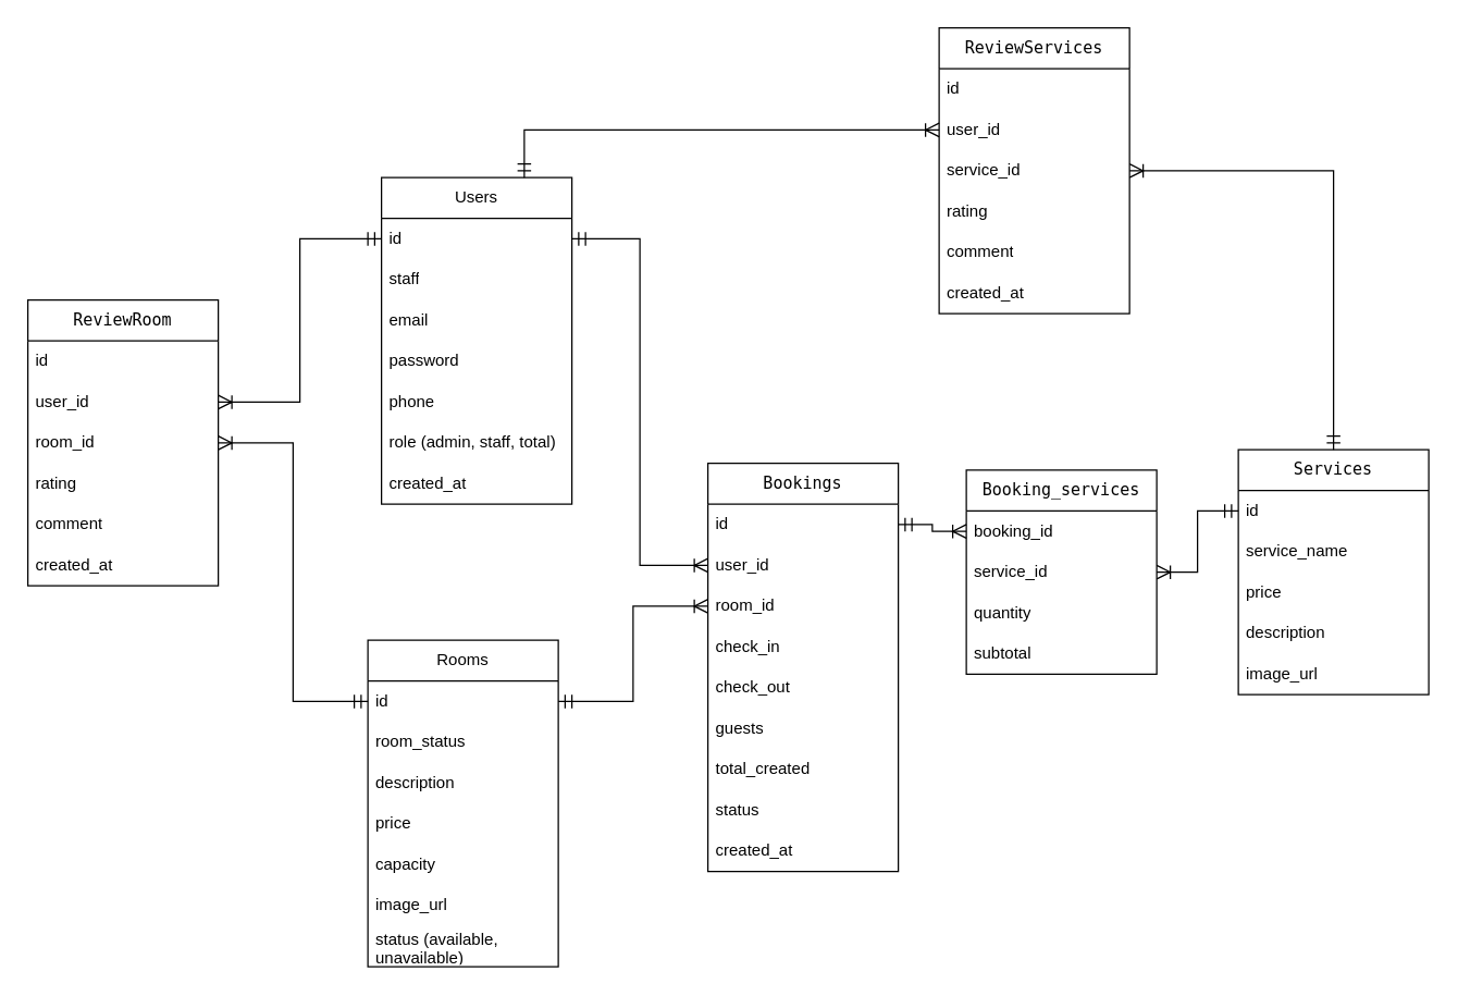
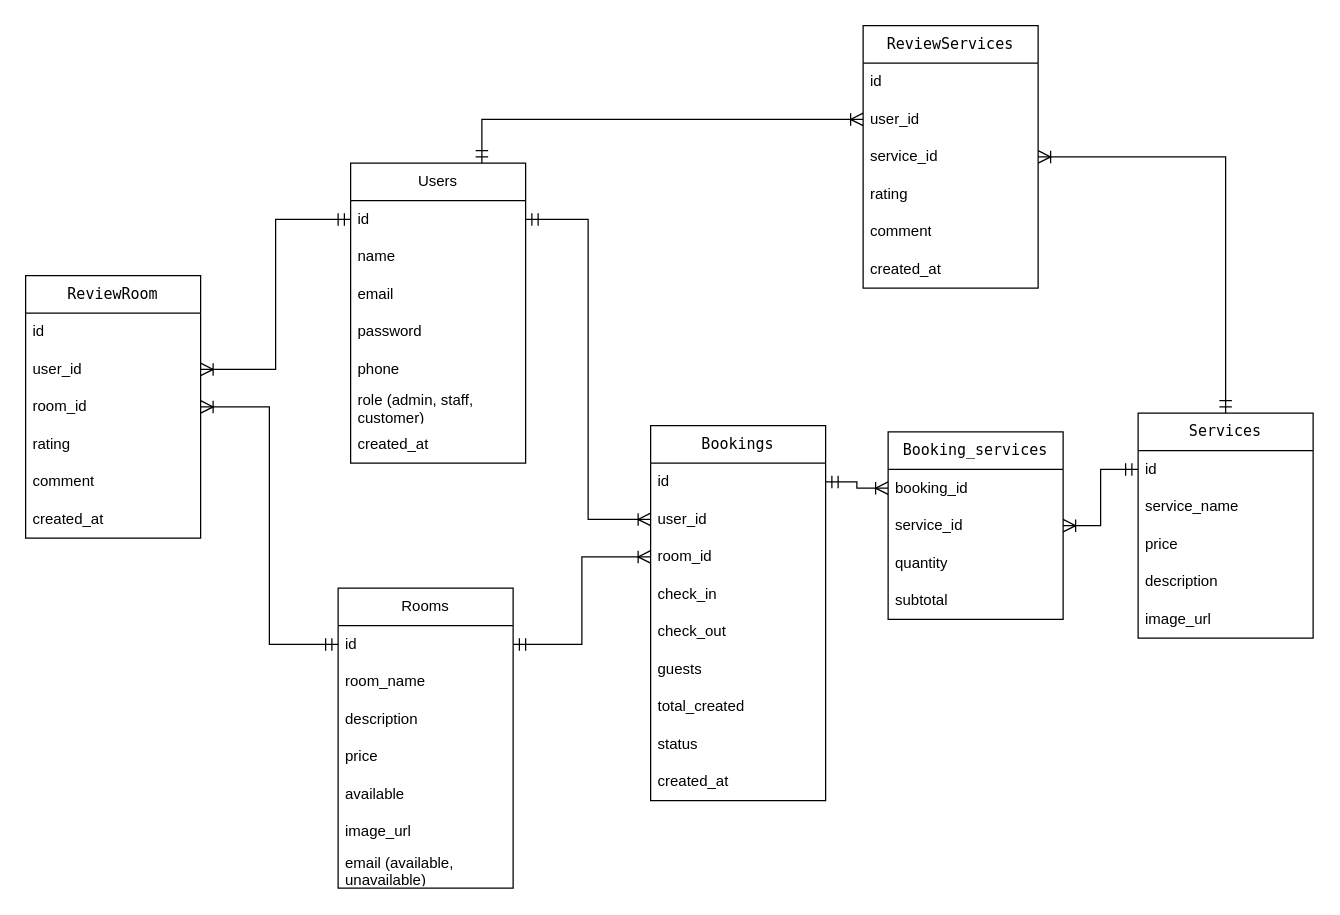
  <mxCell id="0" />
  <mxCell id="1" parent="0" />
  <mxCell id="2" value="Users" style="swimlane;fontStyle=0;childLayout=stackLayout;horizontal=1;startSize=30;horizontalStack=0;resizeParent=1;resizeParentMax=0;resizeLast=0;collapsible=1;marginBottom=0;whiteSpace=wrap;html=1;" parent="1" vertex="1"><mxGeometry x="280" y="130" width="140" height="240" as="geometry" /></mxCell>
  <mxCell id="3" value="id" style="text;strokeColor=none;fillColor=none;align=left;verticalAlign=middle;spacingLeft=4;spacingRight=4;overflow=hidden;points=[[0,0.5],[1,0.5]];portConstraint=eastwest;rotatable=0;whiteSpace=wrap;html=1;" parent="2" vertex="1"><mxGeometry y="30" width="140" height="30" as="geometry" /></mxCell>
- <mxCell id="4" value="staff" style="text;strokeColor=none;fillColor=none;align=left;verticalAlign=middle;spacingLeft=4;spacingRight=4;overflow=hidden;points=[[0,0.5],[1,0.5]];portConstraint=eastwest;rotatable=0;whiteSpace=wrap;html=1;" parent="2" vertex="1"><mxGeometry y="60" width="140" height="30" as="geometry" /></mxCell>
+ <mxCell id="4" value="name" style="text;strokeColor=none;fillColor=none;align=left;verticalAlign=middle;spacingLeft=4;spacingRight=4;overflow=hidden;points=[[0,0.5],[1,0.5]];portConstraint=eastwest;rotatable=0;whiteSpace=wrap;html=1;" parent="2" vertex="1"><mxGeometry y="60" width="140" height="30" as="geometry" /></mxCell>
  <mxCell id="5" value="email" style="text;strokeColor=none;fillColor=none;align=left;verticalAlign=middle;spacingLeft=4;spacingRight=4;overflow=hidden;points=[[0,0.5],[1,0.5]];portConstraint=eastwest;rotatable=0;whiteSpace=wrap;html=1;" parent="2" vertex="1"><mxGeometry y="90" width="140" height="30" as="geometry" /></mxCell>
  <mxCell id="6" value="password" style="text;strokeColor=none;fillColor=none;align=left;verticalAlign=middle;spacingLeft=4;spacingRight=4;overflow=hidden;points=[[0,0.5],[1,0.5]];portConstraint=eastwest;rotatable=0;whiteSpace=wrap;html=1;" parent="2" vertex="1"><mxGeometry y="120" width="140" height="30" as="geometry" /></mxCell>
  <mxCell id="7" value="phone" style="text;strokeColor=none;fillColor=none;align=left;verticalAlign=middle;spacingLeft=4;spacingRight=4;overflow=hidden;points=[[0,0.5],[1,0.5]];portConstraint=eastwest;rotatable=0;whiteSpace=wrap;html=1;" vertex="1" parent="2"><mxGeometry y="150" width="140" height="30" as="geometry" /></mxCell>
- <mxCell id="8" value="role (admin, staff, total)" style="text;strokeColor=none;fillColor=none;align=left;verticalAlign=middle;spacingLeft=4;spacingRight=4;overflow=hidden;points=[[0,0.5],[1,0.5]];portConstraint=eastwest;rotatable=0;whiteSpace=wrap;html=1;" vertex="1" parent="2"><mxGeometry y="180" width="140" height="30" as="geometry" /></mxCell>
+ <mxCell id="8" value="role (admin, staff, customer)" style="text;strokeColor=none;fillColor=none;align=left;verticalAlign=middle;spacingLeft=4;spacingRight=4;overflow=hidden;points=[[0,0.5],[1,0.5]];portConstraint=eastwest;rotatable=0;whiteSpace=wrap;html=1;" vertex="1" parent="2"><mxGeometry y="180" width="140" height="30" as="geometry" /></mxCell>
  <mxCell id="9" value="created_at" style="text;strokeColor=none;fillColor=none;align=left;verticalAlign=middle;spacingLeft=4;spacingRight=4;overflow=hidden;points=[[0,0.5],[1,0.5]];portConstraint=eastwest;rotatable=0;whiteSpace=wrap;html=1;" vertex="1" parent="2"><mxGeometry y="210" width="140" height="30" as="geometry" /></mxCell>
  <mxCell id="10" value="Rooms" style="swimlane;fontStyle=0;childLayout=stackLayout;horizontal=1;startSize=30;horizontalStack=0;resizeParent=1;resizeParentMax=0;resizeLast=0;collapsible=1;marginBottom=0;whiteSpace=wrap;html=1;" parent="1" vertex="1"><mxGeometry x="270" y="470" width="140" height="240" as="geometry" /></mxCell>
  <mxCell id="11" value="id" style="text;strokeColor=none;fillColor=none;align=left;verticalAlign=middle;spacingLeft=4;spacingRight=4;overflow=hidden;points=[[0,0.5],[1,0.5]];portConstraint=eastwest;rotatable=0;whiteSpace=wrap;html=1;" parent="10" vertex="1"><mxGeometry y="30" width="140" height="30" as="geometry" /></mxCell>
- <mxCell id="12" value="room_status" style="text;strokeColor=none;fillColor=none;align=left;verticalAlign=middle;spacingLeft=4;spacingRight=4;overflow=hidden;points=[[0,0.5],[1,0.5]];portConstraint=eastwest;rotatable=0;whiteSpace=wrap;html=1;" parent="10" vertex="1"><mxGeometry y="60" width="140" height="30" as="geometry" /></mxCell>
+ <mxCell id="12" value="room_name" style="text;strokeColor=none;fillColor=none;align=left;verticalAlign=middle;spacingLeft=4;spacingRight=4;overflow=hidden;points=[[0,0.5],[1,0.5]];portConstraint=eastwest;rotatable=0;whiteSpace=wrap;html=1;" parent="10" vertex="1"><mxGeometry y="60" width="140" height="30" as="geometry" /></mxCell>
  <mxCell id="13" value="description" style="text;strokeColor=none;fillColor=none;align=left;verticalAlign=middle;spacingLeft=4;spacingRight=4;overflow=hidden;points=[[0,0.5],[1,0.5]];portConstraint=eastwest;rotatable=0;whiteSpace=wrap;html=1;" parent="10" vertex="1"><mxGeometry y="90" width="140" height="30" as="geometry" /></mxCell>
  <mxCell id="14" value="price" style="text;strokeColor=none;fillColor=none;align=left;verticalAlign=middle;spacingLeft=4;spacingRight=4;overflow=hidden;points=[[0,0.5],[1,0.5]];portConstraint=eastwest;rotatable=0;whiteSpace=wrap;html=1;" parent="10" vertex="1"><mxGeometry y="120" width="140" height="30" as="geometry" /></mxCell>
- <mxCell id="15" value="capacity" style="text;strokeColor=none;fillColor=none;align=left;verticalAlign=middle;spacingLeft=4;spacingRight=4;overflow=hidden;points=[[0,0.5],[1,0.5]];portConstraint=eastwest;rotatable=0;whiteSpace=wrap;html=1;" vertex="1" parent="10"><mxGeometry y="150" width="140" height="30" as="geometry" /></mxCell>
+ <mxCell id="15" value="available" style="text;strokeColor=none;fillColor=none;align=left;verticalAlign=middle;spacingLeft=4;spacingRight=4;overflow=hidden;points=[[0,0.5],[1,0.5]];portConstraint=eastwest;rotatable=0;whiteSpace=wrap;html=1;" vertex="1" parent="10"><mxGeometry y="150" width="140" height="30" as="geometry" /></mxCell>
  <mxCell id="16" value="image_url" style="text;strokeColor=none;fillColor=none;align=left;verticalAlign=middle;spacingLeft=4;spacingRight=4;overflow=hidden;points=[[0,0.5],[1,0.5]];portConstraint=eastwest;rotatable=0;whiteSpace=wrap;html=1;" vertex="1" parent="10"><mxGeometry y="180" width="140" height="30" as="geometry" /></mxCell>
- <mxCell id="17" value="status (available, unavailable)" style="text;strokeColor=none;fillColor=none;align=left;verticalAlign=middle;spacingLeft=4;spacingRight=4;overflow=hidden;points=[[0,0.5],[1,0.5]];portConstraint=eastwest;rotatable=0;whiteSpace=wrap;html=1;" vertex="1" parent="10"><mxGeometry y="210" width="140" height="30" as="geometry" /></mxCell>
+ <mxCell id="17" value="email (available, unavailable)" style="text;strokeColor=none;fillColor=none;align=left;verticalAlign=middle;spacingLeft=4;spacingRight=4;overflow=hidden;points=[[0,0.5],[1,0.5]];portConstraint=eastwest;rotatable=0;whiteSpace=wrap;html=1;" vertex="1" parent="10"><mxGeometry y="210" width="140" height="30" as="geometry" /></mxCell>
  <mxCell id="18" value="&lt;code data-end=&quot;1754&quot; data-start=&quot;1745&quot;&gt;ReviewRoom&lt;/code&gt;" style="swimlane;fontStyle=0;childLayout=stackLayout;horizontal=1;startSize=30;horizontalStack=0;resizeParent=1;resizeParentMax=0;resizeLast=0;collapsible=1;marginBottom=0;whiteSpace=wrap;html=1;" parent="1" vertex="1"><mxGeometry x="20" y="220" width="140" height="210" as="geometry" /></mxCell>
  <mxCell id="19" value="id" style="text;strokeColor=none;fillColor=none;align=left;verticalAlign=middle;spacingLeft=4;spacingRight=4;overflow=hidden;points=[[0,0.5],[1,0.5]];portConstraint=eastwest;rotatable=0;whiteSpace=wrap;html=1;" parent="18" vertex="1"><mxGeometry y="30" width="140" height="30" as="geometry" /></mxCell>
  <mxCell id="20" value="user_id" style="text;strokeColor=none;fillColor=none;align=left;verticalAlign=middle;spacingLeft=4;spacingRight=4;overflow=hidden;points=[[0,0.5],[1,0.5]];portConstraint=eastwest;rotatable=0;whiteSpace=wrap;html=1;" parent="18" vertex="1"><mxGeometry y="60" width="140" height="30" as="geometry" /></mxCell>
  <mxCell id="21" value="room_id" style="text;strokeColor=none;fillColor=none;align=left;verticalAlign=middle;spacingLeft=4;spacingRight=4;overflow=hidden;points=[[0,0.5],[1,0.5]];portConstraint=eastwest;rotatable=0;whiteSpace=wrap;html=1;" parent="18" vertex="1"><mxGeometry y="90" width="140" height="30" as="geometry" /></mxCell>
  <mxCell id="22" value="rating" style="text;strokeColor=none;fillColor=none;align=left;verticalAlign=middle;spacingLeft=4;spacingRight=4;overflow=hidden;points=[[0,0.5],[1,0.5]];portConstraint=eastwest;rotatable=0;whiteSpace=wrap;html=1;" parent="18" vertex="1"><mxGeometry y="120" width="140" height="30" as="geometry" /></mxCell>
  <mxCell id="23" value="comment" style="text;strokeColor=none;fillColor=none;align=left;verticalAlign=middle;spacingLeft=4;spacingRight=4;overflow=hidden;points=[[0,0.5],[1,0.5]];portConstraint=eastwest;rotatable=0;whiteSpace=wrap;html=1;" vertex="1" parent="18"><mxGeometry y="150" width="140" height="30" as="geometry" /></mxCell>
  <mxCell id="24" value="created_at" style="text;strokeColor=none;fillColor=none;align=left;verticalAlign=middle;spacingLeft=4;spacingRight=4;overflow=hidden;points=[[0,0.5],[1,0.5]];portConstraint=eastwest;rotatable=0;whiteSpace=wrap;html=1;" vertex="1" parent="18"><mxGeometry y="180" width="140" height="30" as="geometry" /></mxCell>
  <mxCell id="25" value="&lt;code data-end=&quot;1245&quot; data-start=&quot;1235&quot;&gt;Bookings&lt;/code&gt;" style="swimlane;fontStyle=0;childLayout=stackLayout;horizontal=1;startSize=30;horizontalStack=0;resizeParent=1;resizeParentMax=0;resizeLast=0;collapsible=1;marginBottom=0;whiteSpace=wrap;html=1;" parent="1" vertex="1"><mxGeometry x="520" y="340" width="140" height="300" as="geometry" /></mxCell>
  <mxCell id="26" value="id" style="text;strokeColor=none;fillColor=none;align=left;verticalAlign=middle;spacingLeft=4;spacingRight=4;overflow=hidden;points=[[0,0.5],[1,0.5]];portConstraint=eastwest;rotatable=0;whiteSpace=wrap;html=1;" parent="25" vertex="1"><mxGeometry y="30" width="140" height="30" as="geometry" /></mxCell>
  <mxCell id="27" value="user_id" style="text;strokeColor=none;fillColor=none;align=left;verticalAlign=middle;spacingLeft=4;spacingRight=4;overflow=hidden;points=[[0,0.5],[1,0.5]];portConstraint=eastwest;rotatable=0;whiteSpace=wrap;html=1;" parent="25" vertex="1"><mxGeometry y="60" width="140" height="30" as="geometry" /></mxCell>
  <mxCell id="28" value="room_id" style="text;strokeColor=none;fillColor=none;align=left;verticalAlign=middle;spacingLeft=4;spacingRight=4;overflow=hidden;points=[[0,0.5],[1,0.5]];portConstraint=eastwest;rotatable=0;whiteSpace=wrap;html=1;" parent="25" vertex="1"><mxGeometry y="90" width="140" height="30" as="geometry" /></mxCell>
  <mxCell id="29" value="check_in" style="text;strokeColor=none;fillColor=none;align=left;verticalAlign=middle;spacingLeft=4;spacingRight=4;overflow=hidden;points=[[0,0.5],[1,0.5]];portConstraint=eastwest;rotatable=0;whiteSpace=wrap;html=1;" parent="25" vertex="1"><mxGeometry y="120" width="140" height="30" as="geometry" /></mxCell>
  <mxCell id="30" value="check_out" style="text;strokeColor=none;fillColor=none;align=left;verticalAlign=middle;spacingLeft=4;spacingRight=4;overflow=hidden;points=[[0,0.5],[1,0.5]];portConstraint=eastwest;rotatable=0;whiteSpace=wrap;html=1;" vertex="1" parent="25"><mxGeometry y="150" width="140" height="30" as="geometry" /></mxCell>
  <mxCell id="31" value="guests" style="text;strokeColor=none;fillColor=none;align=left;verticalAlign=middle;spacingLeft=4;spacingRight=4;overflow=hidden;points=[[0,0.5],[1,0.5]];portConstraint=eastwest;rotatable=0;whiteSpace=wrap;html=1;" vertex="1" parent="25"><mxGeometry y="180" width="140" height="30" as="geometry" /></mxCell>
  <mxCell id="32" value="total_created" style="text;strokeColor=none;fillColor=none;align=left;verticalAlign=middle;spacingLeft=4;spacingRight=4;overflow=hidden;points=[[0,0.5],[1,0.5]];portConstraint=eastwest;rotatable=0;whiteSpace=wrap;html=1;" vertex="1" parent="25"><mxGeometry y="210" width="140" height="30" as="geometry" /></mxCell>
  <mxCell id="33" value="status" style="text;strokeColor=none;fillColor=none;align=left;verticalAlign=middle;spacingLeft=4;spacingRight=4;overflow=hidden;points=[[0,0.5],[1,0.5]];portConstraint=eastwest;rotatable=0;whiteSpace=wrap;html=1;" vertex="1" parent="25"><mxGeometry y="240" width="140" height="30" as="geometry" /></mxCell>
  <mxCell id="34" value="created_at" style="text;strokeColor=none;fillColor=none;align=left;verticalAlign=middle;spacingLeft=4;spacingRight=4;overflow=hidden;points=[[0,0.5],[1,0.5]];portConstraint=eastwest;rotatable=0;whiteSpace=wrap;html=1;" vertex="1" parent="25"><mxGeometry y="270" width="140" height="30" as="geometry" /></mxCell>
  <mxCell id="35" value="&lt;code data-end=&quot;2124&quot; data-start=&quot;2114&quot;&gt;Services&lt;/code&gt;" style="swimlane;fontStyle=0;childLayout=stackLayout;horizontal=1;startSize=30;horizontalStack=0;resizeParent=1;resizeParentMax=0;resizeLast=0;collapsible=1;marginBottom=0;whiteSpace=wrap;html=1;" parent="1" vertex="1"><mxGeometry x="910" y="330" width="140" height="180" as="geometry" /></mxCell>
  <mxCell id="36" value="id" style="text;strokeColor=none;fillColor=none;align=left;verticalAlign=middle;spacingLeft=4;spacingRight=4;overflow=hidden;points=[[0,0.5],[1,0.5]];portConstraint=eastwest;rotatable=0;whiteSpace=wrap;html=1;" parent="35" vertex="1"><mxGeometry y="30" width="140" height="30" as="geometry" /></mxCell>
  <mxCell id="37" value="service_name" style="text;strokeColor=none;fillColor=none;align=left;verticalAlign=middle;spacingLeft=4;spacingRight=4;overflow=hidden;points=[[0,0.5],[1,0.5]];portConstraint=eastwest;rotatable=0;whiteSpace=wrap;html=1;" parent="35" vertex="1"><mxGeometry y="60" width="140" height="30" as="geometry" /></mxCell>
  <mxCell id="38" value="price" style="text;strokeColor=none;fillColor=none;align=left;verticalAlign=middle;spacingLeft=4;spacingRight=4;overflow=hidden;points=[[0,0.5],[1,0.5]];portConstraint=eastwest;rotatable=0;whiteSpace=wrap;html=1;" parent="35" vertex="1"><mxGeometry y="90" width="140" height="30" as="geometry" /></mxCell>
  <mxCell id="39" value="description" style="text;strokeColor=none;fillColor=none;align=left;verticalAlign=middle;spacingLeft=4;spacingRight=4;overflow=hidden;points=[[0,0.5],[1,0.5]];portConstraint=eastwest;rotatable=0;whiteSpace=wrap;html=1;" parent="35" vertex="1"><mxGeometry y="120" width="140" height="30" as="geometry" /></mxCell>
  <mxCell id="40" value="image_url" style="text;strokeColor=none;fillColor=none;align=left;verticalAlign=middle;spacingLeft=4;spacingRight=4;overflow=hidden;points=[[0,0.5],[1,0.5]];portConstraint=eastwest;rotatable=0;whiteSpace=wrap;html=1;" vertex="1" parent="35"><mxGeometry y="150" width="140" height="30" as="geometry" /></mxCell>
  <mxCell id="41" value="&lt;code data-end=&quot;2456&quot; data-start=&quot;2438&quot;&gt;Booking_services&lt;/code&gt;" style="swimlane;fontStyle=0;childLayout=stackLayout;horizontal=1;startSize=30;horizontalStack=0;resizeParent=1;resizeParentMax=0;resizeLast=0;collapsible=1;marginBottom=0;whiteSpace=wrap;html=1;" vertex="1" parent="1"><mxGeometry x="710" y="345" width="140" height="150" as="geometry" /></mxCell>
  <mxCell id="42" value="booking_id" style="text;strokeColor=none;fillColor=none;align=left;verticalAlign=middle;spacingLeft=4;spacingRight=4;overflow=hidden;points=[[0,0.5],[1,0.5]];portConstraint=eastwest;rotatable=0;whiteSpace=wrap;html=1;" vertex="1" parent="41"><mxGeometry y="30" width="140" height="30" as="geometry" /></mxCell>
  <mxCell id="43" value="service_id" style="text;strokeColor=none;fillColor=none;align=left;verticalAlign=middle;spacingLeft=4;spacingRight=4;overflow=hidden;points=[[0,0.5],[1,0.5]];portConstraint=eastwest;rotatable=0;whiteSpace=wrap;html=1;" vertex="1" parent="41"><mxGeometry y="60" width="140" height="30" as="geometry" /></mxCell>
  <mxCell id="44" value="quantity" style="text;strokeColor=none;fillColor=none;align=left;verticalAlign=middle;spacingLeft=4;spacingRight=4;overflow=hidden;points=[[0,0.5],[1,0.5]];portConstraint=eastwest;rotatable=0;whiteSpace=wrap;html=1;" vertex="1" parent="41"><mxGeometry y="90" width="140" height="30" as="geometry" /></mxCell>
  <mxCell id="45" value="subtotal" style="text;strokeColor=none;fillColor=none;align=left;verticalAlign=middle;spacingLeft=4;spacingRight=4;overflow=hidden;points=[[0,0.5],[1,0.5]];portConstraint=eastwest;rotatable=0;whiteSpace=wrap;html=1;" vertex="1" parent="41"><mxGeometry y="120" width="140" height="30" as="geometry" /></mxCell>
  <mxCell id="46" style="edgeStyle=orthogonalEdgeStyle;rounded=0;orthogonalLoop=1;jettySize=auto;html=1;exitX=0;exitY=0.5;exitDx=0;exitDy=0;entryX=1;entryY=0.5;entryDx=0;entryDy=0;fontSize=12;startSize=8;endSize=8;endArrow=ERmandOne;endFill=0;startArrow=ERoneToMany;startFill=0;" edge="1" parent="1" source="27" target="3"><mxGeometry relative="1" as="geometry" /></mxCell>
  <mxCell id="47" style="edgeStyle=orthogonalEdgeStyle;rounded=0;orthogonalLoop=1;jettySize=auto;html=1;exitX=0;exitY=0.5;exitDx=0;exitDy=0;entryX=1;entryY=0.5;entryDx=0;entryDy=0;fontSize=12;startSize=8;endSize=8;endArrow=ERmandOne;endFill=0;startArrow=ERoneToMany;startFill=0;" edge="1" parent="1" source="42" target="26"><mxGeometry relative="1" as="geometry"><mxPoint x="820" y="425" as="sourcePoint" /><mxPoint x="670" y="390" as="targetPoint" /></mxGeometry></mxCell>
  <mxCell id="48" style="edgeStyle=orthogonalEdgeStyle;rounded=0;orthogonalLoop=1;jettySize=auto;html=1;exitX=1;exitY=0.5;exitDx=0;exitDy=0;entryX=0;entryY=0.5;entryDx=0;entryDy=0;fontSize=12;startSize=8;endSize=8;endArrow=ERmandOne;endFill=0;startArrow=ERoneToMany;startFill=0;" edge="1" parent="1" source="43" target="36"><mxGeometry relative="1" as="geometry"><mxPoint x="1010" y="385" as="sourcePoint" /><mxPoint x="860" y="350" as="targetPoint" /></mxGeometry></mxCell>
  <mxCell id="49" style="edgeStyle=orthogonalEdgeStyle;rounded=0;orthogonalLoop=1;jettySize=auto;html=1;exitX=0;exitY=0.5;exitDx=0;exitDy=0;entryX=1;entryY=0.5;entryDx=0;entryDy=0;fontSize=12;startSize=8;endSize=8;endArrow=ERmandOne;endFill=0;startArrow=ERoneToMany;startFill=0;" edge="1" parent="1" source="28" target="11"><mxGeometry relative="1" as="geometry"><mxPoint x="570" y="685" as="sourcePoint" /><mxPoint x="420" y="650" as="targetPoint" /></mxGeometry></mxCell>
  <mxCell id="50" style="edgeStyle=orthogonalEdgeStyle;rounded=0;orthogonalLoop=1;jettySize=auto;html=1;exitX=1;exitY=0.5;exitDx=0;exitDy=0;entryX=0;entryY=0.5;entryDx=0;entryDy=0;fontSize=12;startSize=8;endSize=8;endArrow=ERmandOne;endFill=0;startArrow=ERoneToMany;startFill=0;" edge="1" parent="1" source="20" target="3"><mxGeometry relative="1" as="geometry"><mxPoint x="290" y="585" as="sourcePoint" /><mxPoint x="140" y="550" as="targetPoint" /></mxGeometry></mxCell>
  <mxCell id="51" style="edgeStyle=orthogonalEdgeStyle;rounded=0;orthogonalLoop=1;jettySize=auto;html=1;exitX=1;exitY=0.5;exitDx=0;exitDy=0;entryX=0;entryY=0.5;entryDx=0;entryDy=0;fontSize=12;startSize=8;endSize=8;endArrow=ERmandOne;endFill=0;startArrow=ERoneToMany;startFill=0;" edge="1" parent="1" source="21" target="11"><mxGeometry relative="1" as="geometry"><mxPoint x="370" y="845" as="sourcePoint" /><mxPoint x="220" y="810" as="targetPoint" /></mxGeometry></mxCell>
  <mxCell id="52" value="&lt;code data-end=&quot;1754&quot; data-start=&quot;1745&quot;&gt;ReviewServices&lt;/code&gt;" style="swimlane;fontStyle=0;childLayout=stackLayout;horizontal=1;startSize=30;horizontalStack=0;resizeParent=1;resizeParentMax=0;resizeLast=0;collapsible=1;marginBottom=0;whiteSpace=wrap;html=1;" vertex="1" parent="1"><mxGeometry x="690" y="20" width="140" height="210" as="geometry" /></mxCell>
  <mxCell id="53" value="id" style="text;strokeColor=none;fillColor=none;align=left;verticalAlign=middle;spacingLeft=4;spacingRight=4;overflow=hidden;points=[[0,0.5],[1,0.5]];portConstraint=eastwest;rotatable=0;whiteSpace=wrap;html=1;" vertex="1" parent="52"><mxGeometry y="30" width="140" height="30" as="geometry" /></mxCell>
  <mxCell id="54" value="user_id" style="text;strokeColor=none;fillColor=none;align=left;verticalAlign=middle;spacingLeft=4;spacingRight=4;overflow=hidden;points=[[0,0.5],[1,0.5]];portConstraint=eastwest;rotatable=0;whiteSpace=wrap;html=1;" vertex="1" parent="52"><mxGeometry y="60" width="140" height="30" as="geometry" /></mxCell>
  <mxCell id="55" value="service_id" style="text;strokeColor=none;fillColor=none;align=left;verticalAlign=middle;spacingLeft=4;spacingRight=4;overflow=hidden;points=[[0,0.5],[1,0.5]];portConstraint=eastwest;rotatable=0;whiteSpace=wrap;html=1;" vertex="1" parent="52"><mxGeometry y="90" width="140" height="30" as="geometry" /></mxCell>
  <mxCell id="56" value="rating" style="text;strokeColor=none;fillColor=none;align=left;verticalAlign=middle;spacingLeft=4;spacingRight=4;overflow=hidden;points=[[0,0.5],[1,0.5]];portConstraint=eastwest;rotatable=0;whiteSpace=wrap;html=1;" vertex="1" parent="52"><mxGeometry y="120" width="140" height="30" as="geometry" /></mxCell>
  <mxCell id="57" value="comment" style="text;strokeColor=none;fillColor=none;align=left;verticalAlign=middle;spacingLeft=4;spacingRight=4;overflow=hidden;points=[[0,0.5],[1,0.5]];portConstraint=eastwest;rotatable=0;whiteSpace=wrap;html=1;" vertex="1" parent="52"><mxGeometry y="150" width="140" height="30" as="geometry" /></mxCell>
  <mxCell id="58" value="created_at" style="text;strokeColor=none;fillColor=none;align=left;verticalAlign=middle;spacingLeft=4;spacingRight=4;overflow=hidden;points=[[0,0.5],[1,0.5]];portConstraint=eastwest;rotatable=0;whiteSpace=wrap;html=1;" vertex="1" parent="52"><mxGeometry y="180" width="140" height="30" as="geometry" /></mxCell>
  <mxCell id="59" style="edgeStyle=orthogonalEdgeStyle;rounded=0;orthogonalLoop=1;jettySize=auto;html=1;exitX=0;exitY=0.5;exitDx=0;exitDy=0;fontSize=12;startSize=8;endSize=8;endArrow=ERmandOne;endFill=0;startArrow=ERoneToMany;startFill=0;entryX=0.75;entryY=0;entryDx=0;entryDy=0;" edge="1" parent="1" source="54" target="2"><mxGeometry relative="1" as="geometry"><mxPoint x="810" y="-105" as="sourcePoint" /><mxPoint x="300" y="100" as="targetPoint" /></mxGeometry></mxCell>
  <mxCell id="60" style="edgeStyle=orthogonalEdgeStyle;rounded=0;orthogonalLoop=1;jettySize=auto;html=1;exitX=1;exitY=0.5;exitDx=0;exitDy=0;entryX=0.5;entryY=0;entryDx=0;entryDy=0;fontSize=12;startSize=8;endSize=8;endArrow=ERmandOne;endFill=0;startArrow=ERoneToMany;startFill=0;" edge="1" parent="1" source="55" target="35"><mxGeometry relative="1" as="geometry"><mxPoint x="890" y="155" as="sourcePoint" /><mxPoint x="810" y="55" as="targetPoint" /></mxGeometry></mxCell>
